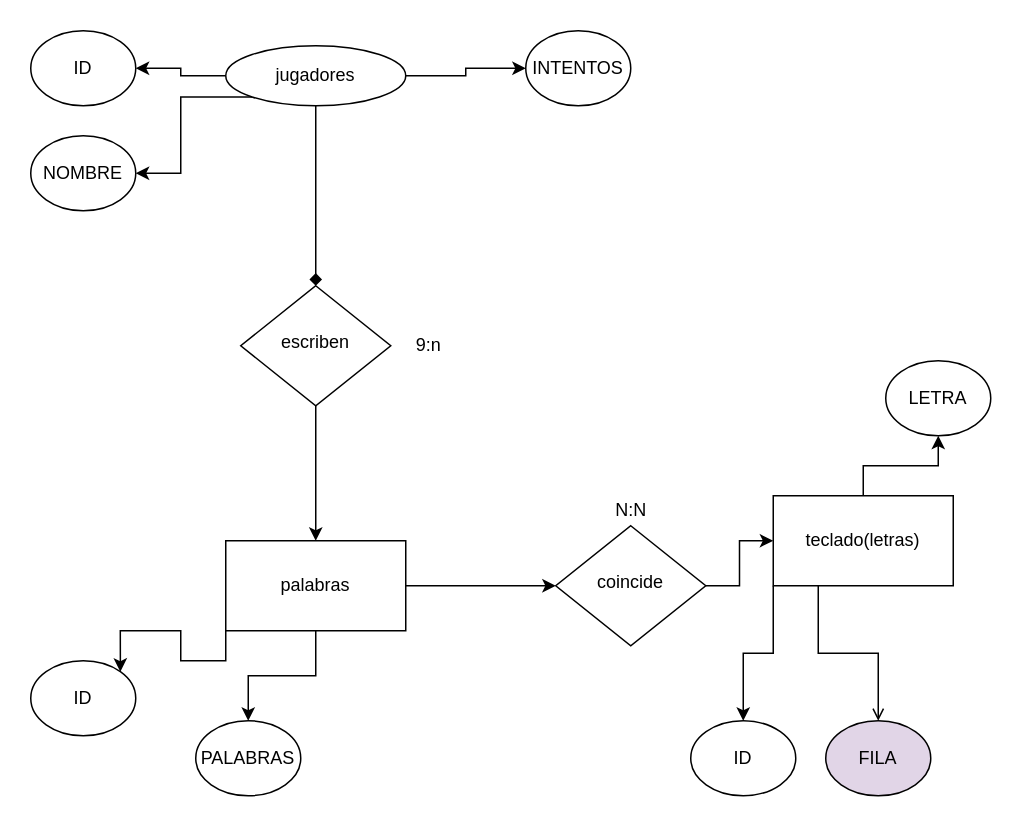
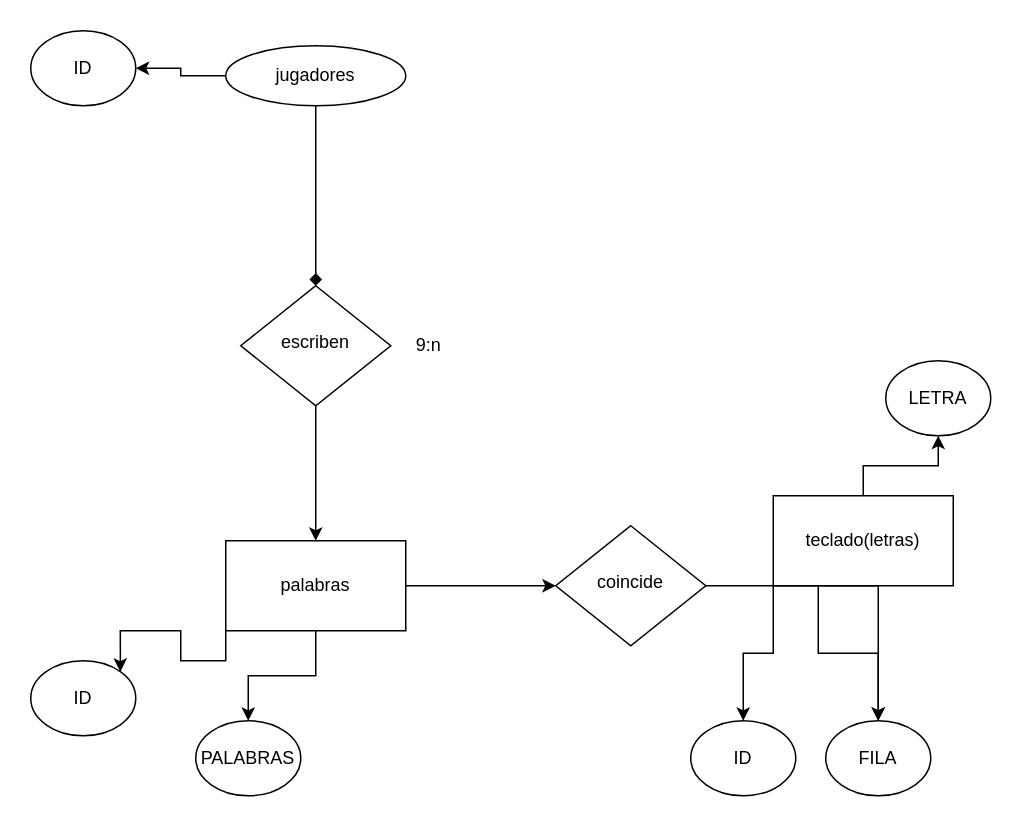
  <mxCell id="0" />
  <mxCell id="1" parent="0" />
  <mxCell id="2" style="edgeStyle=orthogonalEdgeStyle;rounded=0;orthogonalLoop=1;jettySize=auto;html=1;exitX=0.5;exitY=1;exitDx=0;exitDy=0;entryX=0.5;entryY=0;entryDx=0;entryDy=0;endArrow=diamond;" edge="1" parent="1" source="6" target="8"><mxGeometry relative="1" as="geometry" /></mxCell>
  <mxCell id="3" style="edgeStyle=orthogonalEdgeStyle;rounded=0;orthogonalLoop=1;jettySize=auto;html=1;exitX=0;exitY=0.5;exitDx=0;exitDy=0;entryX=1;entryY=0.5;entryDx=0;entryDy=0;" edge="1" parent="1" source="6" target="22"><mxGeometry relative="1" as="geometry" /></mxCell>
- <mxCell id="4" style="edgeStyle=orthogonalEdgeStyle;rounded=0;orthogonalLoop=1;jettySize=auto;html=1;exitX=0;exitY=1;exitDx=0;exitDy=0;entryX=1;entryY=0.5;entryDx=0;entryDy=0;" edge="1" parent="1" source="6" target="23"><mxGeometry relative="1" as="geometry" /></mxCell>
- <mxCell id="5" style="edgeStyle=orthogonalEdgeStyle;rounded=0;orthogonalLoop=1;jettySize=auto;html=1;exitX=1;exitY=0.5;exitDx=0;exitDy=0;" edge="1" parent="1" source="6" target="21"><mxGeometry relative="1" as="geometry" /></mxCell>
  <mxCell id="6" value="jugadores" style="ellipse;whiteSpace=wrap;html=1;fontSize=12;glass=0;strokeWidth=1;shadow=0;" parent="1" vertex="1"><mxGeometry x="150" y="30" width="120" height="40" as="geometry" /></mxCell>
  <mxCell id="7" style="edgeStyle=orthogonalEdgeStyle;rounded=0;orthogonalLoop=1;jettySize=auto;html=1;exitX=0.5;exitY=1;exitDx=0;exitDy=0;entryX=0.5;entryY=0;entryDx=0;entryDy=0;" edge="1" parent="1" source="8" target="12"><mxGeometry relative="1" as="geometry" /></mxCell>
  <mxCell id="8" value="escriben" style="rhombus;whiteSpace=wrap;html=1;shadow=0;fontFamily=Helvetica;fontSize=12;align=center;strokeWidth=1;spacing=6;spacingTop=-4;" parent="1" vertex="1"><mxGeometry x="160" y="190" width="100" height="80" as="geometry" /></mxCell>
  <mxCell id="9" style="edgeStyle=orthogonalEdgeStyle;rounded=0;orthogonalLoop=1;jettySize=auto;html=1;exitX=1;exitY=0.5;exitDx=0;exitDy=0;" edge="1" parent="1" source="12" target="14"><mxGeometry relative="1" as="geometry" /></mxCell>
  <mxCell id="10" style="edgeStyle=orthogonalEdgeStyle;rounded=0;orthogonalLoop=1;jettySize=auto;html=1;exitX=0;exitY=1;exitDx=0;exitDy=0;entryX=1;entryY=0;entryDx=0;entryDy=0;" edge="1" parent="1" source="12" target="26"><mxGeometry relative="1" as="geometry" /></mxCell>
  <mxCell id="11" style="edgeStyle=orthogonalEdgeStyle;rounded=0;orthogonalLoop=1;jettySize=auto;html=1;exitX=0.5;exitY=1;exitDx=0;exitDy=0;" edge="1" parent="1" source="12" target="25"><mxGeometry relative="1" as="geometry" /></mxCell>
  <mxCell id="12" value="palabras" style="rounded=0;whiteSpace=wrap;html=1;" vertex="1" parent="1"><mxGeometry x="150" y="360" width="120" height="60" as="geometry" /></mxCell>
- <mxCell id="13" style="edgeStyle=orthogonalEdgeStyle;rounded=0;orthogonalLoop=1;jettySize=auto;html=1;exitX=1;exitY=0.5;exitDx=0;exitDy=0;entryX=0;entryY=0.5;entryDx=0;entryDy=0;" edge="1" parent="1" source="14" target="18"><mxGeometry relative="1" as="geometry" /></mxCell>
+ <mxCell id="13" style="edgeStyle=orthogonalEdgeStyle;rounded=0;orthogonalLoop=1;jettySize=auto;html=1;exitX=1;exitY=0.5;exitDx=0;exitDy=0;" edge="1" parent="1" source="14" target="27"><mxGeometry relative="1" as="geometry" /></mxCell>
  <mxCell id="14" value="coincide" style="rhombus;whiteSpace=wrap;html=1;shadow=0;fontFamily=Helvetica;fontSize=12;align=center;strokeWidth=1;spacing=6;spacingTop=-4;" vertex="1" parent="1"><mxGeometry x="370" y="350" width="100" height="80" as="geometry" /></mxCell>
  <mxCell id="15" style="edgeStyle=orthogonalEdgeStyle;rounded=0;orthogonalLoop=1;jettySize=auto;html=1;exitX=0;exitY=1;exitDx=0;exitDy=0;entryX=0.5;entryY=0;entryDx=0;entryDy=0;" edge="1" parent="1" source="18" target="24"><mxGeometry relative="1" as="geometry" /></mxCell>
- <mxCell id="16" style="edgeStyle=orthogonalEdgeStyle;rounded=0;orthogonalLoop=1;jettySize=auto;html=1;exitX=0.25;exitY=1;exitDx=0;exitDy=0;entryX=0.5;entryY=0;entryDx=0;entryDy=0;endArrow=open;" edge="1" parent="1" source="18" target="27"><mxGeometry relative="1" as="geometry" /></mxCell>
+ <mxCell id="16" style="edgeStyle=orthogonalEdgeStyle;rounded=0;orthogonalLoop=1;jettySize=auto;html=1;exitX=0.25;exitY=1;exitDx=0;exitDy=0;entryX=0.5;entryY=0;entryDx=0;entryDy=0;" edge="1" parent="1" source="18" target="27"><mxGeometry relative="1" as="geometry" /></mxCell>
  <mxCell id="17" style="edgeStyle=orthogonalEdgeStyle;rounded=0;orthogonalLoop=1;jettySize=auto;html=1;exitX=0.5;exitY=0;exitDx=0;exitDy=0;entryX=0.5;entryY=1;entryDx=0;entryDy=0;" edge="1" parent="1" source="18" target="28"><mxGeometry relative="1" as="geometry" /></mxCell>
  <mxCell id="18" value="teclado(letras)" style="rounded=0;whiteSpace=wrap;html=1;" vertex="1" parent="1"><mxGeometry x="515" y="330" width="120" height="60" as="geometry" /></mxCell>
  <mxCell id="19" value="9:n" style="text;html=1;align=center;verticalAlign=middle;resizable=0;points=[];autosize=1;strokeColor=none;fillColor=none;" vertex="1" parent="1"><mxGeometry x="270" y="220" width="30" height="20" as="geometry" /></mxCell>
- <mxCell id="20" value="N:N" style="text;html=1;align=center;verticalAlign=middle;resizable=0;points=[];autosize=1;strokeColor=none;fillColor=none;" vertex="1" parent="1"><mxGeometry x="400" y="330" width="40" height="20" as="geometry" /></mxCell>
- <mxCell id="21" value="INTENTOS" style="ellipse;whiteSpace=wrap;html=1;" vertex="1" parent="1"><mxGeometry x="350" y="20" width="70" height="50" as="geometry" /></mxCell>
  <mxCell id="22" value="ID" style="ellipse;whiteSpace=wrap;html=1;" vertex="1" parent="1"><mxGeometry x="20" y="20" width="70" height="50" as="geometry" /></mxCell>
- <mxCell id="23" value="NOMBRE" style="ellipse;whiteSpace=wrap;html=1;" vertex="1" parent="1"><mxGeometry x="20" y="90" width="70" height="50" as="geometry" /></mxCell>
  <mxCell id="24" value="ID" style="ellipse;whiteSpace=wrap;html=1;" vertex="1" parent="1"><mxGeometry x="460" y="480" width="70" height="50" as="geometry" /></mxCell>
  <mxCell id="25" value="PALABRAS" style="ellipse;whiteSpace=wrap;html=1;" vertex="1" parent="1"><mxGeometry x="130" y="480" width="70" height="50" as="geometry" /></mxCell>
  <mxCell id="26" value="ID" style="ellipse;whiteSpace=wrap;html=1;" vertex="1" parent="1"><mxGeometry x="20" y="440" width="70" height="50" as="geometry" /></mxCell>
- <mxCell id="27" value="FILA" style="ellipse;whiteSpace=wrap;html=1;fillColor=#e1d5e7;" vertex="1" parent="1"><mxGeometry x="550" y="480" width="70" height="50" as="geometry" /></mxCell>
+ <mxCell id="27" value="FILA" style="ellipse;whiteSpace=wrap;html=1;" vertex="1" parent="1"><mxGeometry x="550" y="480" width="70" height="50" as="geometry" /></mxCell>
  <mxCell id="28" value="LETRA" style="ellipse;whiteSpace=wrap;html=1;" vertex="1" parent="1"><mxGeometry x="590" y="240" width="70" height="50" as="geometry" /></mxCell>
